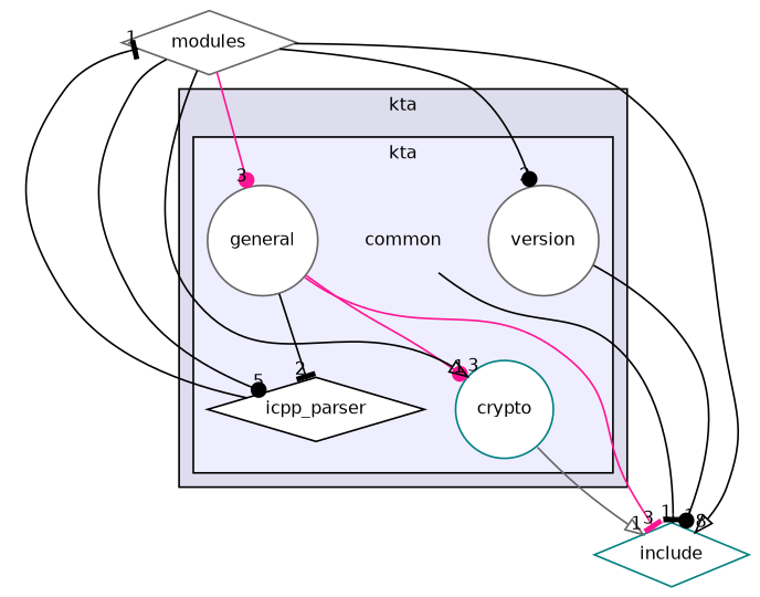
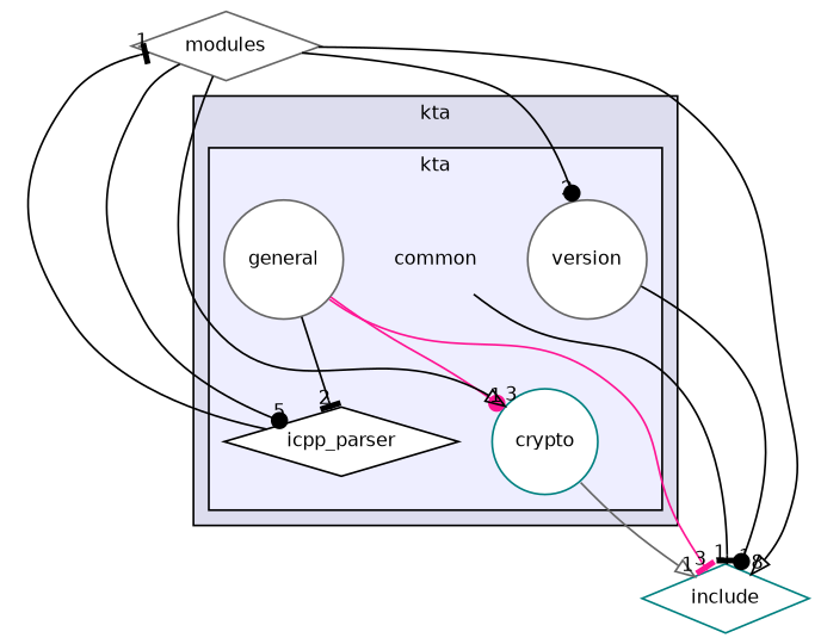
  digraph {
    compound=true
    node [color=gray40 fontname=Helvetica fontsize=10 shape=circle fillcolor=white style=filled]
    edge [arrowhead=dot color=black headlabel=1 labeldistance=1.5 labelfontname=Helvetica labelfontsize=10]
    n1 [color=black label=common shape=plaintext fillcolor="" style=""]
    n2 [color=teal label=crypto]
    n3 [label=general]
    n4 [color=black label=icpp_parser shape=diamond]
    n5 [label=version]
    n6 [color=teal label=include shape=diamond fillcolor="" style=""]
    n7 [label=modules shape=diamond]
    subgraph cluster_1 {
      bgcolor="#ddddee"
      fontname=Helvetica
      fontsize=10
      label=kta
      pencolor=black
      subgraph cluster_2 {
        bgcolor="#eeeeff"
        fontname=Helvetica
        fontsize=10
        label=kta
        pencolor=black
        n1
        n2
        n3
        n4
        n5
      }
    }
    n1 -> n6 [arrowhead=tee]
    n2 -> n6 [arrowhead=onormal color=gray40]
    n3 -> n2 [color=deeppink]
    n3 -> n4 [arrowhead=tee headlabel=2]
    n3 -> n6 [arrowhead=tee color=deeppink headlabel=3]
    n4 -> n7 [arrowhead=tee]
    n5 -> n6
    n7 -> n2 [arrowhead=onormal headlabel=3]
-   n7 -> n3 [color=deeppink headlabel=3]
    n7 -> n4 [headlabel=5]
    n7 -> n5 [headlabel=2]
    n7 -> n6 [arrowhead=onormal headlabel=8]
  }
